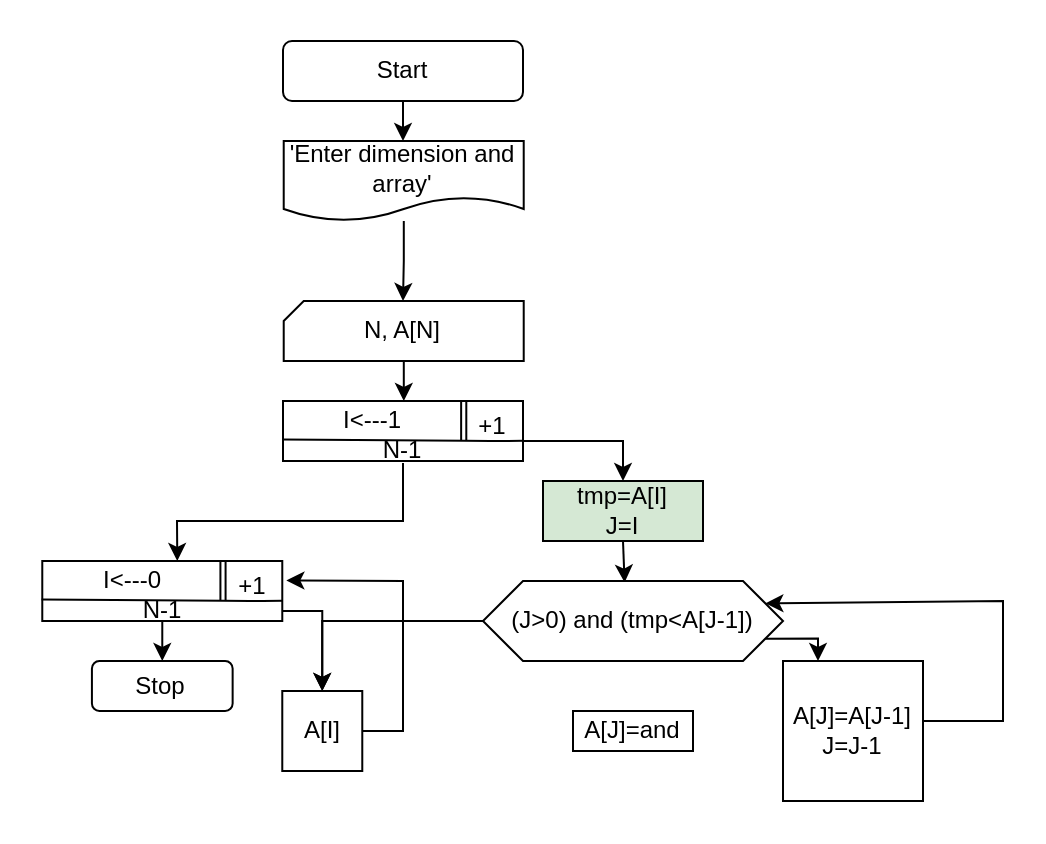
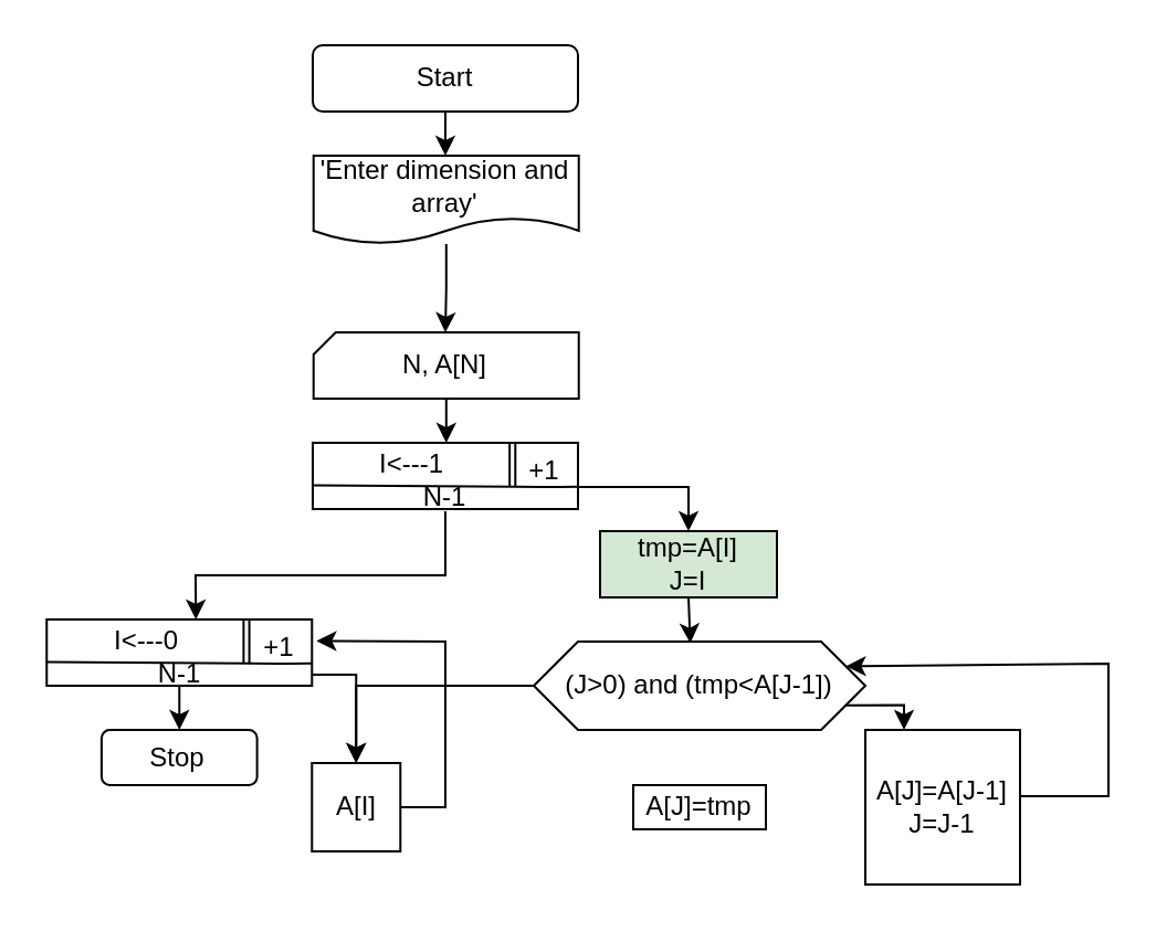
  <mxCell id="0" />
  <mxCell id="1" parent="0" />
  <mxCell id="2" style="edgeStyle=orthogonalEdgeStyle;rounded=0;orthogonalLoop=1;jettySize=auto;html=1;entryX=0.5;entryY=0;entryDx=0;entryDy=0;" parent="1" source="3" target="14" edge="1"><mxGeometry relative="1" as="geometry" /></mxCell>
  <mxCell id="3" value="Start" style="rounded=1;whiteSpace=wrap;html=1;" parent="1" vertex="1"><mxGeometry x="141" y="20" width="120" height="30" as="geometry" /></mxCell>
  <mxCell id="4" style="edgeStyle=orthogonalEdgeStyle;rounded=0;orthogonalLoop=1;jettySize=auto;html=1;" parent="1" source="5" edge="1"><mxGeometry relative="1" as="geometry"><mxPoint x="201.36" y="200" as="targetPoint" /></mxGeometry></mxCell>
  <mxCell id="5" value="N, A[N]" style="shape=card;whiteSpace=wrap;html=1;size=10;" parent="1" vertex="1"><mxGeometry x="141.36" y="150" width="120" height="30" as="geometry" /></mxCell>
  <mxCell id="6" style="edgeStyle=orthogonalEdgeStyle;rounded=0;orthogonalLoop=1;jettySize=auto;html=1;" parent="1" source="7" edge="1"><mxGeometry relative="1" as="geometry"><mxPoint x="311" y="240" as="targetPoint" /><Array as="points"><mxPoint x="311" y="220" /></Array></mxGeometry></mxCell>
  <mxCell id="7" value="" style="rounded=0;whiteSpace=wrap;html=1;" parent="1" vertex="1"><mxGeometry x="141" y="200" width="120" height="30" as="geometry" /></mxCell>
  <mxCell id="8" value="" style="endArrow=none;html=1;exitX=-0.003;exitY=0.64;exitDx=0;exitDy=0;entryX=1.001;entryY=0.664;entryDx=0;entryDy=0;entryPerimeter=0;exitPerimeter=0;" parent="1" source="7" target="7" edge="1"><mxGeometry width="50" height="50" relative="1" as="geometry"><mxPoint x="131.36" y="240" as="sourcePoint" /><mxPoint x="181.36" y="190" as="targetPoint" /><Array as="points"><mxPoint x="241.36" y="220" /></Array></mxGeometry></mxCell>
  <mxCell id="9" value="" style="endArrow=none;html=1;" parent="1" source="7" edge="1"><mxGeometry width="50" height="50" relative="1" as="geometry"><mxPoint x="241.36" y="210" as="sourcePoint" /><mxPoint x="241.36" y="200" as="targetPoint" /></mxGeometry></mxCell>
  <mxCell id="10" value="" style="endArrow=none;html=1;" parent="1" source="7" edge="1"><mxGeometry width="50" height="50" relative="1" as="geometry"><mxPoint x="241.36" y="210" as="sourcePoint" /><mxPoint x="241.36" y="200" as="targetPoint" /></mxGeometry></mxCell>
  <mxCell id="11" value="" style="shape=link;html=1;width=2.581;" parent="1" edge="1"><mxGeometry width="100" relative="1" as="geometry"><mxPoint x="231.36" y="220" as="sourcePoint" /><mxPoint x="231.36" y="200" as="targetPoint" /></mxGeometry></mxCell>
  <mxCell id="12" value="&lt;br&gt;+1" style="text;html=1;strokeColor=none;fillColor=none;align=center;verticalAlign=middle;whiteSpace=wrap;rounded=0;" parent="1" vertex="1"><mxGeometry x="231.36" y="200" width="30" height="10" as="geometry" /></mxCell>
  <mxCell id="13" value="" style="edgeStyle=orthogonalEdgeStyle;rounded=0;orthogonalLoop=1;jettySize=auto;html=1;" parent="1" source="14" edge="1"><mxGeometry relative="1" as="geometry"><mxPoint x="201" y="150" as="targetPoint" /></mxGeometry></mxCell>
  <mxCell id="14" value="'Enter dimension and array'" style="shape=document;whiteSpace=wrap;html=1;boundedLbl=1;" parent="1" vertex="1"><mxGeometry x="141.36" y="70" width="120" height="40" as="geometry" /></mxCell>
  <mxCell id="15" value="I&amp;lt;---1" style="text;html=1;strokeColor=none;fillColor=none;align=center;verticalAlign=middle;whiteSpace=wrap;rounded=0;" parent="1" vertex="1"><mxGeometry x="141" y="200" width="90" height="20" as="geometry" /></mxCell>
  <mxCell id="16" value="N-1" style="text;html=1;strokeColor=none;fillColor=none;align=center;verticalAlign=middle;whiteSpace=wrap;rounded=0;" parent="1" vertex="1"><mxGeometry x="181" y="220" width="40" height="10" as="geometry" /></mxCell>
  <mxCell id="17" style="edgeStyle=orthogonalEdgeStyle;rounded=0;orthogonalLoop=1;jettySize=auto;html=1;exitX=0.5;exitY=1;exitDx=0;exitDy=0;entryX=0.472;entryY=0.02;entryDx=0;entryDy=0;entryPerimeter=0;" parent="1" source="18" target="21" edge="1"><mxGeometry relative="1" as="geometry" /></mxCell>
  <mxCell id="18" value="tmp=A[I]&lt;br&gt;J=I" style="rounded=0;whiteSpace=wrap;html=1;fillColor=#d5e8d4;" parent="1" vertex="1"><mxGeometry x="271" y="240" width="80" height="30" as="geometry" /></mxCell>
  <mxCell id="19" style="edgeStyle=orthogonalEdgeStyle;rounded=0;orthogonalLoop=1;jettySize=auto;html=1;exitX=1;exitY=0.75;exitDx=0;exitDy=0;entryX=0.25;entryY=0;entryDx=0;entryDy=0;" parent="1" source="21" target="22" edge="1"><mxGeometry relative="1" as="geometry" /></mxCell>
  <mxCell id="20" style="edgeStyle=orthogonalEdgeStyle;rounded=0;orthogonalLoop=1;jettySize=auto;html=1;" parent="1" source="21" target="35" edge="1"><mxGeometry relative="1" as="geometry" /></mxCell>
  <mxCell id="21" value="(J&amp;gt;0) and (tmp&amp;lt;A[J-1])" style="shape=hexagon;perimeter=hexagonPerimeter2;whiteSpace=wrap;html=1;fixedSize=1;" parent="1" vertex="1"><mxGeometry x="241" y="290" width="150" height="40" as="geometry" /></mxCell>
  <mxCell id="22" value="&lt;span&gt;A[J]=A[J-1]&lt;br&gt;J=J-1&lt;br&gt;&lt;/span&gt;" style="whiteSpace=wrap;html=1;aspect=fixed;" parent="1" vertex="1"><mxGeometry x="391" y="330" width="70" height="70" as="geometry" /></mxCell>
  <mxCell id="23" value="" style="endArrow=classic;html=1;exitX=1;exitY=0.429;exitDx=0;exitDy=0;exitPerimeter=0;entryX=1;entryY=0.25;entryDx=0;entryDy=0;rounded=0;" parent="1" source="22" target="21" edge="1"><mxGeometry width="50" height="50" relative="1" as="geometry"><mxPoint x="511" y="360" as="sourcePoint" /><mxPoint x="421" y="300" as="targetPoint" /><Array as="points"><mxPoint x="501" y="360" /><mxPoint x="501" y="300" /></Array></mxGeometry></mxCell>
- <mxCell id="24" value="A[J]=and" style="rounded=0;whiteSpace=wrap;html=1;" parent="1" vertex="1"><mxGeometry x="286" y="355" width="60" height="20" as="geometry" /></mxCell>
+ <mxCell id="24" value="A[J]=tmp" style="rounded=0;whiteSpace=wrap;html=1;" parent="1" vertex="1"><mxGeometry x="286" y="355" width="60" height="20" as="geometry" /></mxCell>
  <mxCell id="25" value="" style="rounded=0;whiteSpace=wrap;html=1;" parent="1" vertex="1"><mxGeometry x="20.64" y="280" width="120" height="30" as="geometry" /></mxCell>
  <mxCell id="26" value="" style="endArrow=none;html=1;exitX=-0.003;exitY=0.64;exitDx=0;exitDy=0;entryX=1.001;entryY=0.664;entryDx=0;entryDy=0;entryPerimeter=0;exitPerimeter=0;" parent="1" source="25" target="25" edge="1"><mxGeometry width="50" height="50" relative="1" as="geometry"><mxPoint x="11" y="320" as="sourcePoint" /><mxPoint x="61" y="270" as="targetPoint" /><Array as="points"><mxPoint x="121" y="300" /></Array></mxGeometry></mxCell>
  <mxCell id="27" value="" style="endArrow=none;html=1;" parent="1" source="25" edge="1"><mxGeometry width="50" height="50" relative="1" as="geometry"><mxPoint x="121" y="290" as="sourcePoint" /><mxPoint x="121" y="280" as="targetPoint" /></mxGeometry></mxCell>
  <mxCell id="28" value="" style="endArrow=none;html=1;" parent="1" source="25" edge="1"><mxGeometry width="50" height="50" relative="1" as="geometry"><mxPoint x="121" y="290" as="sourcePoint" /><mxPoint x="121" y="280" as="targetPoint" /></mxGeometry></mxCell>
  <mxCell id="29" value="" style="shape=link;html=1;width=2.581;" parent="1" edge="1"><mxGeometry width="100" relative="1" as="geometry"><mxPoint x="111" y="300" as="sourcePoint" /><mxPoint x="111" y="280" as="targetPoint" /></mxGeometry></mxCell>
  <mxCell id="30" value="&lt;br&gt;+1" style="text;html=1;strokeColor=none;fillColor=none;align=center;verticalAlign=middle;whiteSpace=wrap;rounded=0;" parent="1" vertex="1"><mxGeometry x="111" y="280" width="30" height="10" as="geometry" /></mxCell>
  <mxCell id="31" value="I&amp;lt;---0" style="text;html=1;strokeColor=none;fillColor=none;align=center;verticalAlign=middle;whiteSpace=wrap;rounded=0;" parent="1" vertex="1"><mxGeometry x="20.64" y="280" width="90" height="20" as="geometry" /></mxCell>
  <mxCell id="32" value="N-1" style="text;html=1;strokeColor=none;fillColor=none;align=center;verticalAlign=middle;whiteSpace=wrap;rounded=0;" parent="1" vertex="1"><mxGeometry x="60.64" y="300" width="40" height="10" as="geometry" /></mxCell>
  <mxCell id="33" value="" style="endArrow=classic;html=1;entryX=0.75;entryY=0;entryDx=0;entryDy=0;rounded=0;" parent="1" target="31" edge="1"><mxGeometry width="50" height="50" relative="1" as="geometry"><mxPoint x="201" y="231" as="sourcePoint" /><mxPoint x="171" y="300" as="targetPoint" /><Array as="points"><mxPoint x="201" y="260" /><mxPoint x="88" y="260" /></Array></mxGeometry></mxCell>
  <mxCell id="34" value="" style="endArrow=classic;html=1;rounded=0;" parent="1" edge="1"><mxGeometry width="50" height="50" relative="1" as="geometry"><mxPoint x="140.64" y="305" as="sourcePoint" /><mxPoint x="160.64" y="345" as="targetPoint" /><Array as="points"><mxPoint x="160.64" y="305" /></Array></mxGeometry></mxCell>
  <mxCell id="35" value="A[I]" style="whiteSpace=wrap;html=1;aspect=fixed;" parent="1" vertex="1"><mxGeometry x="140.64" y="345" width="40" height="40" as="geometry" /></mxCell>
  <mxCell id="36" value="" style="endArrow=classic;html=1;exitX=1;exitY=0.5;exitDx=0;exitDy=0;entryX=1.056;entryY=0.971;entryDx=0;entryDy=0;entryPerimeter=0;rounded=0;" parent="1" source="35" target="30" edge="1"><mxGeometry width="50" height="50" relative="1" as="geometry"><mxPoint x="181.36" y="390" as="sourcePoint" /><mxPoint x="181" y="290" as="targetPoint" /><Array as="points"><mxPoint x="201" y="365" /><mxPoint x="201" y="290" /></Array></mxGeometry></mxCell>
  <mxCell id="37" value="" style="endArrow=classic;html=1;exitX=0.5;exitY=1;exitDx=0;exitDy=0;" parent="1" source="32" target="38" edge="1"><mxGeometry width="50" height="50" relative="1" as="geometry"><mxPoint x="71" y="470" as="sourcePoint" /><mxPoint x="81" y="360" as="targetPoint" /></mxGeometry></mxCell>
  <mxCell id="38" value="Stop" style="rounded=1;whiteSpace=wrap;html=1;" parent="1" vertex="1"><mxGeometry x="45.46" y="330" width="70.36" height="25" as="geometry" /></mxCell>
